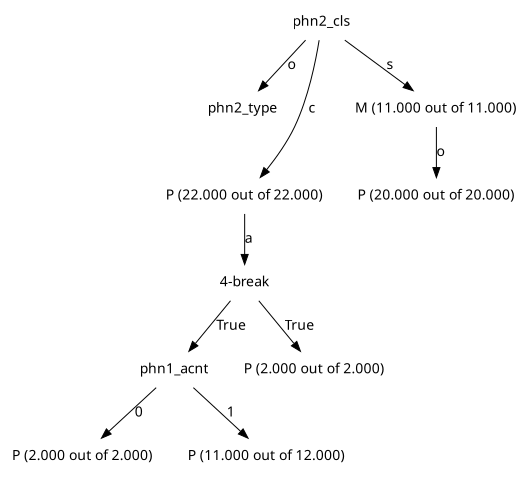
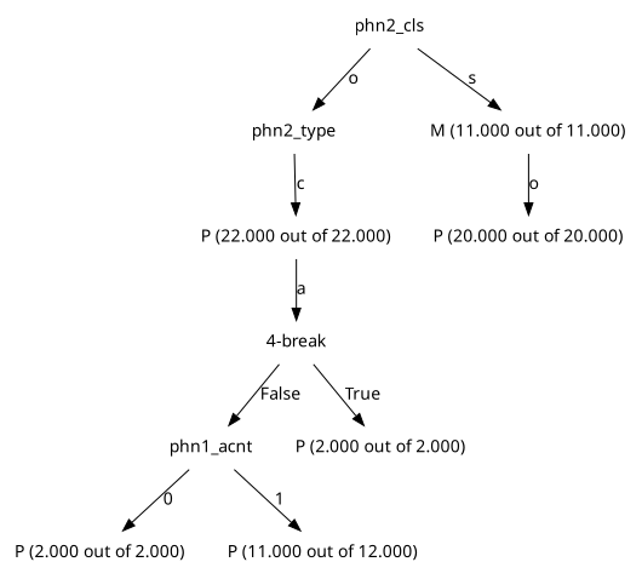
  digraph {
    fontname="Noto Sans"
    node [fontname="Noto Sans" shape=plaintext]
    edge [fontname="Noto Sans"]
    n1 [label=phn2_cls]
    n2 [label=phn2_type]
    n3 [label="M (11.000 out of 11.000)"]
    n4 [label="P (22.000 out of 22.000)"]
    n5 [label="P (20.000 out of 20.000)"]
    n6 [label="4-break"]
    n7 [label=phn1_acnt]
    n8 [label="P (2.000 out of 2.000)"]
    n9 [label="P (2.000 out of 2.000)"]
    n10 [label="P (11.000 out of 12.000)"]
    n1 -> n2 [label=o]
    n1 -> n3 [label=s]
-   n1 -> n4 [label=c]
+   n2 -> n4 [label=c]
    n3 -> n5 [label=o]
    n4 -> n6 [label=a]
-   n6 -> n7 [label=True]
+   n6 -> n7 [label=False]
    n6 -> n8 [label=True]
    n7 -> n9 [label=0]
    n7 -> n10 [label=1]
  }
